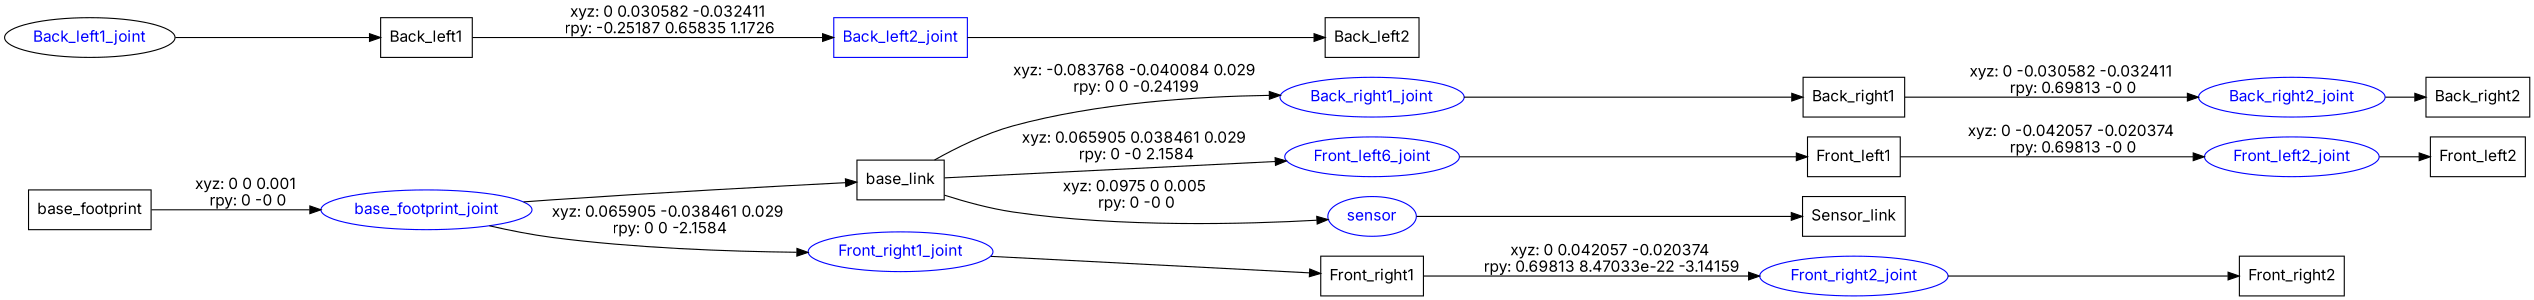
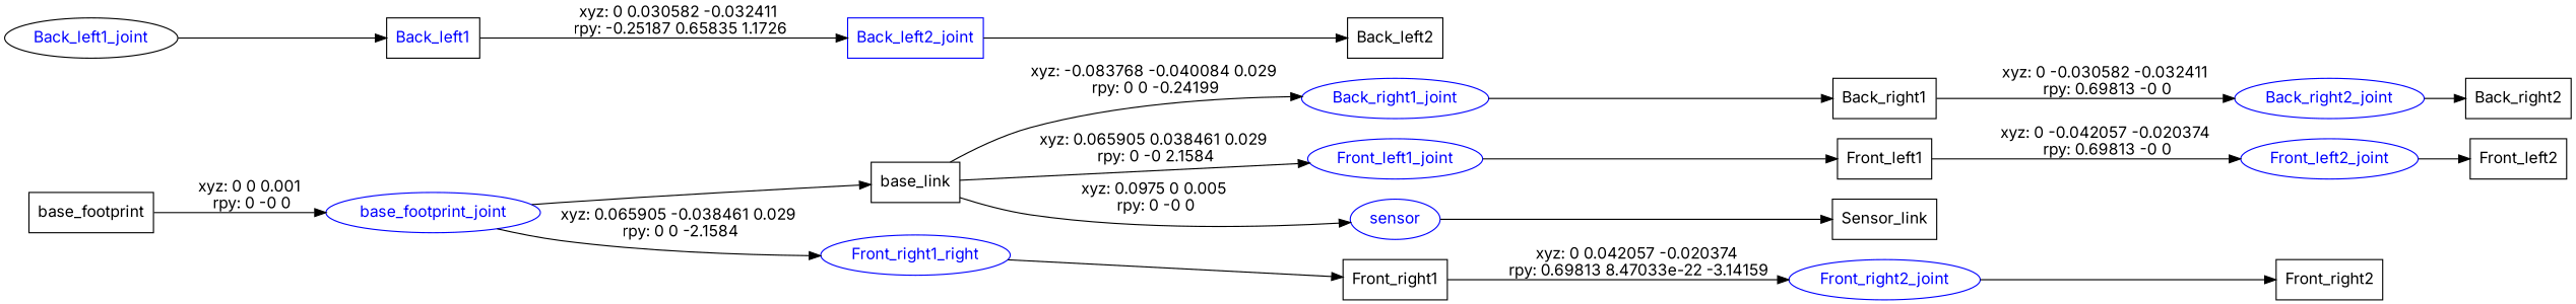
  digraph {
    fontname=Inter
    rankdir=LR
    node [fontname=Inter shape=box]
    edge [fontname=Inter]
    n1 [label=base_footprint]
    base_footprint_joint [color=blue fontcolor=blue shape=ellipse]
    n3 [label=base_link]
-   Front_right1_joint [color=blue fontcolor=blue shape=ellipse]
+   Front_right1_joint [color=blue fontcolor=blue shape=ellipse label=Front_right1_right]
    Back_right1_joint [color=blue fontcolor=blue shape=ellipse]
-   Front_left1_joint [color=blue fontcolor=blue shape=ellipse label=Front_left6_joint]
+   Front_left1_joint [color=blue fontcolor=blue shape=ellipse]
    sensor [color=blue fontcolor=blue shape=ellipse]
    Back_left1_joint [color=black fontcolor=blue shape=ellipse]
-   n9 [label=Back_left1]
+   n9 [label=Back_left1 fontcolor=blue]
    n10 [label=Back_right1]
    n11 [label=Front_left1]
    n12 [label=Front_right1]
    n13 [label=Sensor_link]
    Back_left2_joint [color=blue fontcolor=blue]
    n15 [label=Back_left2]
    Back_right2_joint [color=blue fontcolor=blue shape=ellipse]
    n17 [label=Back_right2]
    Front_left2_joint [color=blue fontcolor=blue shape=ellipse]
    n19 [label=Front_left2]
    Front_right2_joint [color=blue fontcolor=blue shape=ellipse]
    n21 [label=Front_right2]
    n1 -> base_footprint_joint [label="xyz: 0 0 0.001 \nrpy: 0 -0 0"]
    base_footprint_joint -> n3
    base_footprint_joint -> Front_right1_joint [label="xyz: 0.065905 -0.038461 0.029 \nrpy: 0 0 -2.1584"]
    n3 -> Back_right1_joint [label="xyz: -0.083768 -0.040084 0.029 \nrpy: 0 0 -0.24199"]
    n3 -> Front_left1_joint [label="xyz: 0.065905 0.038461 0.029 \nrpy: 0 -0 2.1584"]
    n3 -> sensor [label="xyz: 0.0975 0 0.005 \nrpy: 0 -0 0"]
    Front_right1_joint -> n12
    Back_right1_joint -> n10
    Front_left1_joint -> n11
    sensor -> n13
    Back_left1_joint -> n9
    n9 -> Back_left2_joint [label="xyz: 0 0.030582 -0.032411 \nrpy: -0.25187 0.65835 1.1726"]
    n10 -> Back_right2_joint [label="xyz: 0 -0.030582 -0.032411 \nrpy: 0.69813 -0 0"]
    n11 -> Front_left2_joint [label="xyz: 0 -0.042057 -0.020374 \nrpy: 0.69813 -0 0"]
    n12 -> Front_right2_joint [label="xyz: 0 0.042057 -0.020374 \nrpy: 0.69813 8.47033e-22 -3.14159"]
    Back_left2_joint -> n15
    Back_right2_joint -> n17
    Front_left2_joint -> n19
    Front_right2_joint -> n21
  }
